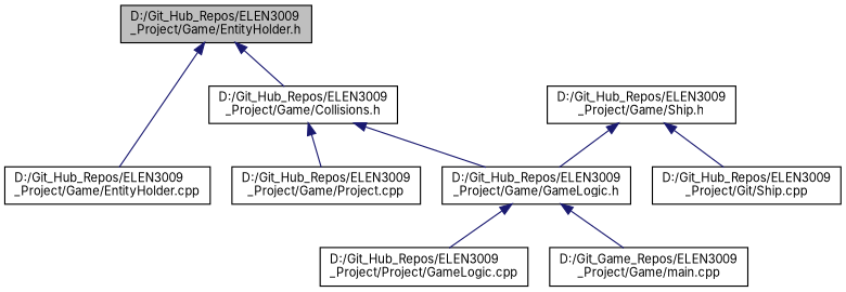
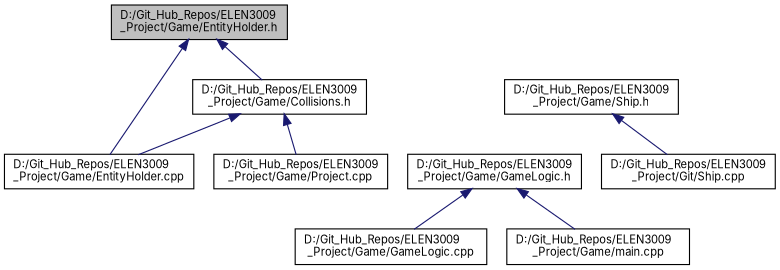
  digraph {
    fontname=Inter
    node [color=black fillcolor=white fontname=Inter fontsize=10 shape=record style=filled]
    edge [color=midnightblue dir=back fontname=Inter fontsize=10 labelfontname=Helvetica labelfontsize=10 style=solid]
    n1 [fillcolor=grey75 fontcolor=black height=0.2 label="D:/Git_Hub_Repos/ELEN3009\l_Project/Game/EntityHolder.h" width=0.4]
    n2 [height=0.2 label="D:/Git_Hub_Repos/ELEN3009\l_Project/Game/Collisions.h" width=0.4]
    n3 [height=0.2 label="D:/Git_Hub_Repos/ELEN3009\l_Project/Game/EntityHolder.cpp" width=0.4]
    n4 [height=0.2 label="D:/Git_Hub_Repos/ELEN3009\l_Project/Game/GameLogic.h" width=0.4]
    n5 [height=0.2 label="D:/Git_Hub_Repos/ELEN3009\l_Project/Game/Project.cpp" width=0.4]
-   n6 [height=0.2 label="D:/Git_Hub_Repos/ELEN3009\l_Project/Project/GameLogic.cpp" width=0.4]
-   n7 [height=0.2 label="D:/Git_Game_Repos/ELEN3009\l_Project/Game/main.cpp" width=0.4]
+   n6 [height=0.2 label="D:/Git_Hub_Repos/ELEN3009\l_Project/Game/GameLogic.cpp" width=0.4]
+   n7 [height=0.2 label="D:/Git_Hub_Repos/ELEN3009\l_Project/Game/main.cpp" width=0.4]
    n8 [height=0.2 label="D:/Git_Hub_Repos/ELEN3009\l_Project/Game/Ship.h" width=0.4]
    n9 [height=0.2 label="D:/Git_Hub_Repos/ELEN3009\l_Project/Git/Ship.cpp" width=0.4]
    n1 -> n2
    n1 -> n3
-   n2 -> n4
+   n2 -> n3
    n2 -> n5
    n4 -> n6
    n4 -> n7
-   n8 -> n4
    n8 -> n9
  }
